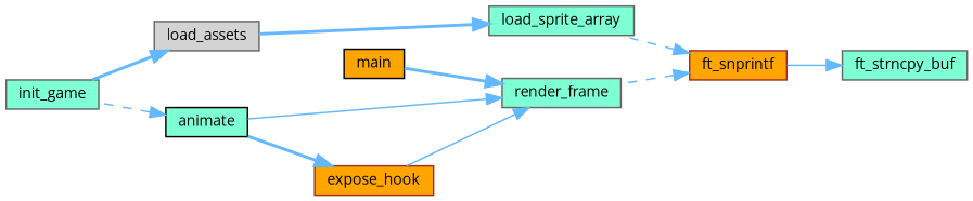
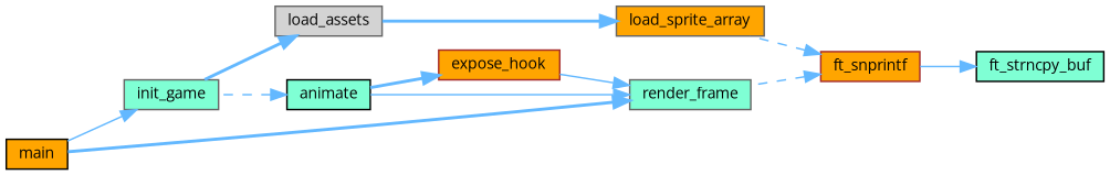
  digraph {
    fontname="Open Sans"
    rankdir=RL
    node [color=gray40 fillcolor=aquamarine fontname="Open Sans" fontsize=10 shape=box style=filled]
    edge [color=steelblue1 dir=back fontname="Open Sans" fontsize=10 labelfontname=Helvetica labelfontsize=10 style=solid]
-   n1 [fontcolor=black height=0.2 label=ft_strncpy_buf width=0.4]
+   n1 [color=black fontcolor=black height=0.2 label=ft_strncpy_buf width=0.4]
    n2 [color=brown fillcolor=orange height=0.2 label=ft_snprintf width=0.4]
-   n3 [height=0.2 label=load_sprite_array width=0.4]
+   n3 [fillcolor=orange height=0.2 label=load_sprite_array width=0.4]
    n4 [height=0.2 label=render_frame width=0.4]
    n5 [fillcolor=lightgrey height=0.2 label=load_assets width=0.4]
    n6 [color=black fillcolor=orange height=0.2 label=main width=0.4]
    n7 [color=black height=0.2 label=animate width=0.4]
    n8 [color=brown fillcolor=orange height=0.2 label=expose_hook width=0.4]
    n9 [height=0.2 label=init_game width=0.4]
    n1 -> n2
    n2 -> n3 [style=dashed]
    n2 -> n4 [style=dashed]
    n3 -> n5 [style=bold]
    n4 -> n6 [style=bold]
    n4 -> n7
    n4 -> n8
    n5 -> n9 [style=bold]
    n7 -> n9 [style=dashed]
    n8 -> n7 [style=bold]
+   n9 -> n6
  }
